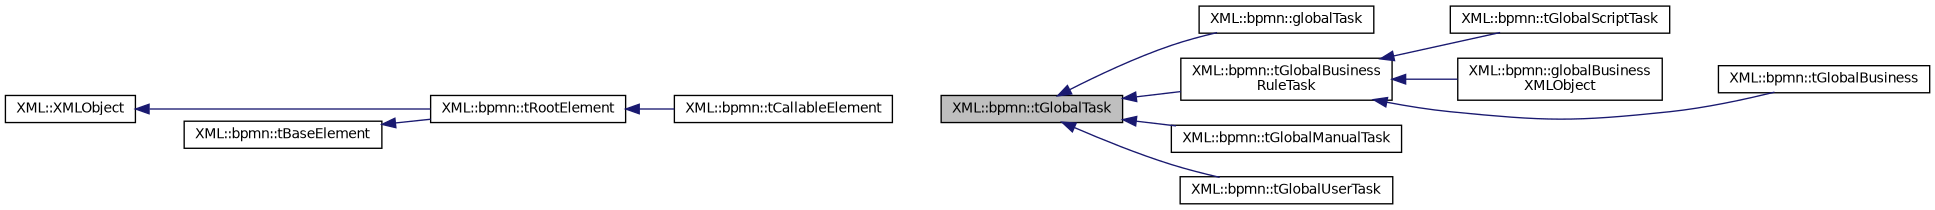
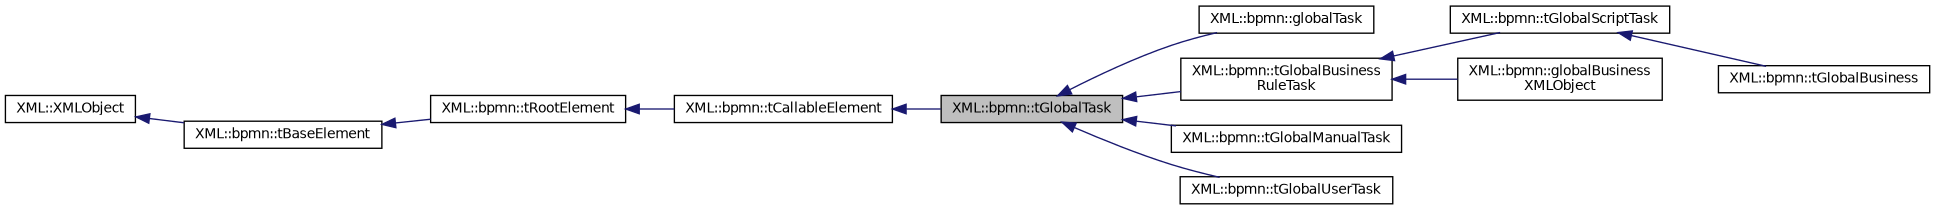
  digraph {
    rankdir=LR
    node [color=black fillcolor=white fontname=Helvetica fontsize=10 shape=record style=filled]
    edge [color=midnightblue dir=back fontname=Helvetica fontsize=10 labelfontname=Helvetica labelfontsize=10 style=solid]
    n1 [fillcolor=grey75 fontcolor=black height=0.2 label="XML::bpmn::tGlobalTask" width=0.4]
    n2 [height=0.2 label="XML::bpmn::globalTask" width=0.4]
    n3 [height=0.2 label="XML::bpmn::tGlobalBusiness\lRuleTask" width=0.4]
    n4 [height=0.2 label="XML::bpmn::tGlobalManualTask" width=0.4]
    n5 [height=0.2 label="XML::bpmn::tGlobalUserTask" width=0.4]
    n6 [height=0.2 label="XML::bpmn::tGlobalScriptTask" width=0.4]
    n7 [height=0.2 label="XML::bpmn::globalBusiness\lXMLObject" width=0.4]
    n8 [height=0.2 label="XML::bpmn::tGlobalBusiness" width=0.4]
    n9 [height=0.2 label="XML::bpmn::tCallableElement" width=0.4]
    n10 [height=0.2 label="XML::bpmn::tRootElement" width=0.4]
    n11 [height=0.2 label="XML::bpmn::tBaseElement" width=0.4]
    n12 [height=0.2 label="XML::XMLObject" width=0.4]
    n1 -> n2
    n1 -> n3
    n1 -> n4
    n1 -> n5
    n3 -> n6
    n3 -> n7
-   n3 -> n8
+   n6 -> n8
+   n9 -> n1
    n10 -> n9
    n11 -> n10
-   n12 -> n10
+   n12 -> n11
  }
